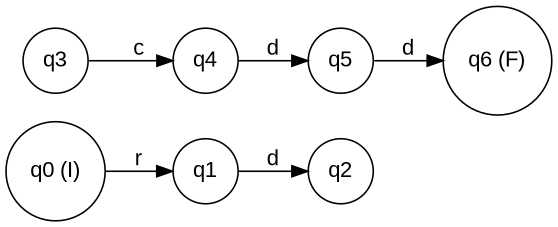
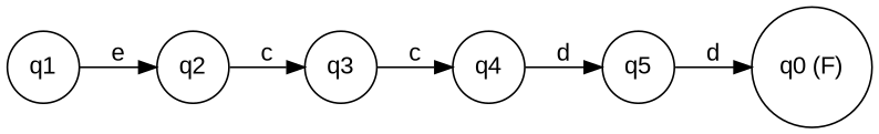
  digraph {
    fontname="Liberation Sans"
    rankdir=LR
    node [fontname="Liberation Sans" shape=circle]
    edge [fontname="Liberation Sans"]
-   n1 [label="q0 (I)"]
    n2 [label=q1]
    n3 [label=q2]
    n4 [label=q3]
    n5 [label=q4]
    n6 [label=q5]
-   n7 [label="q6 (F)"]
-   n1 -> n2 [label=r]
-   n2 -> n3 [label=d]
+   n7 [label="q0 (F)"]
+   n2 -> n3 [label=e]
+   n3 -> n4 [label=c]
    n4 -> n5 [label=c]
    n5 -> n6 [label=d]
    n6 -> n7 [label=d]
  }
